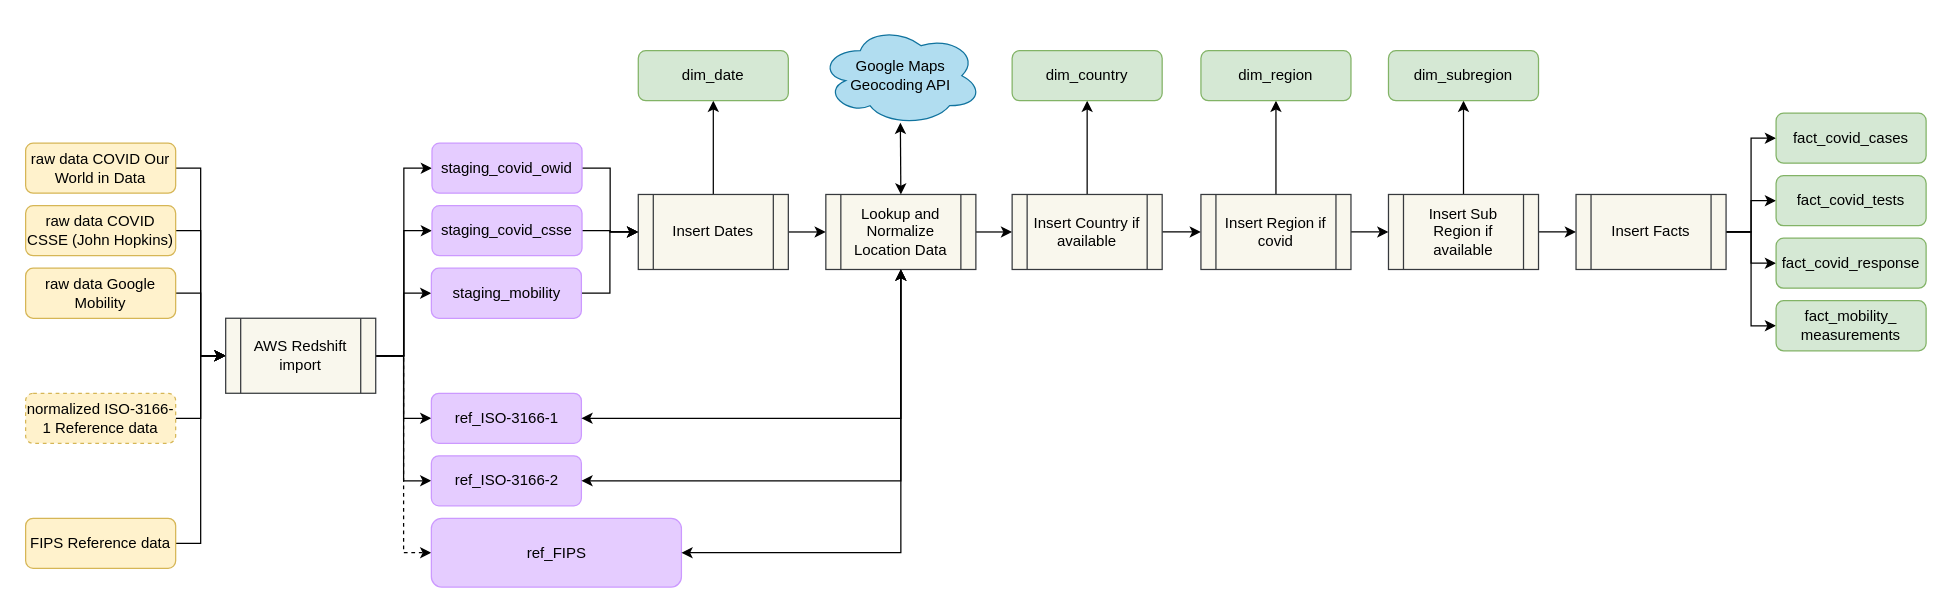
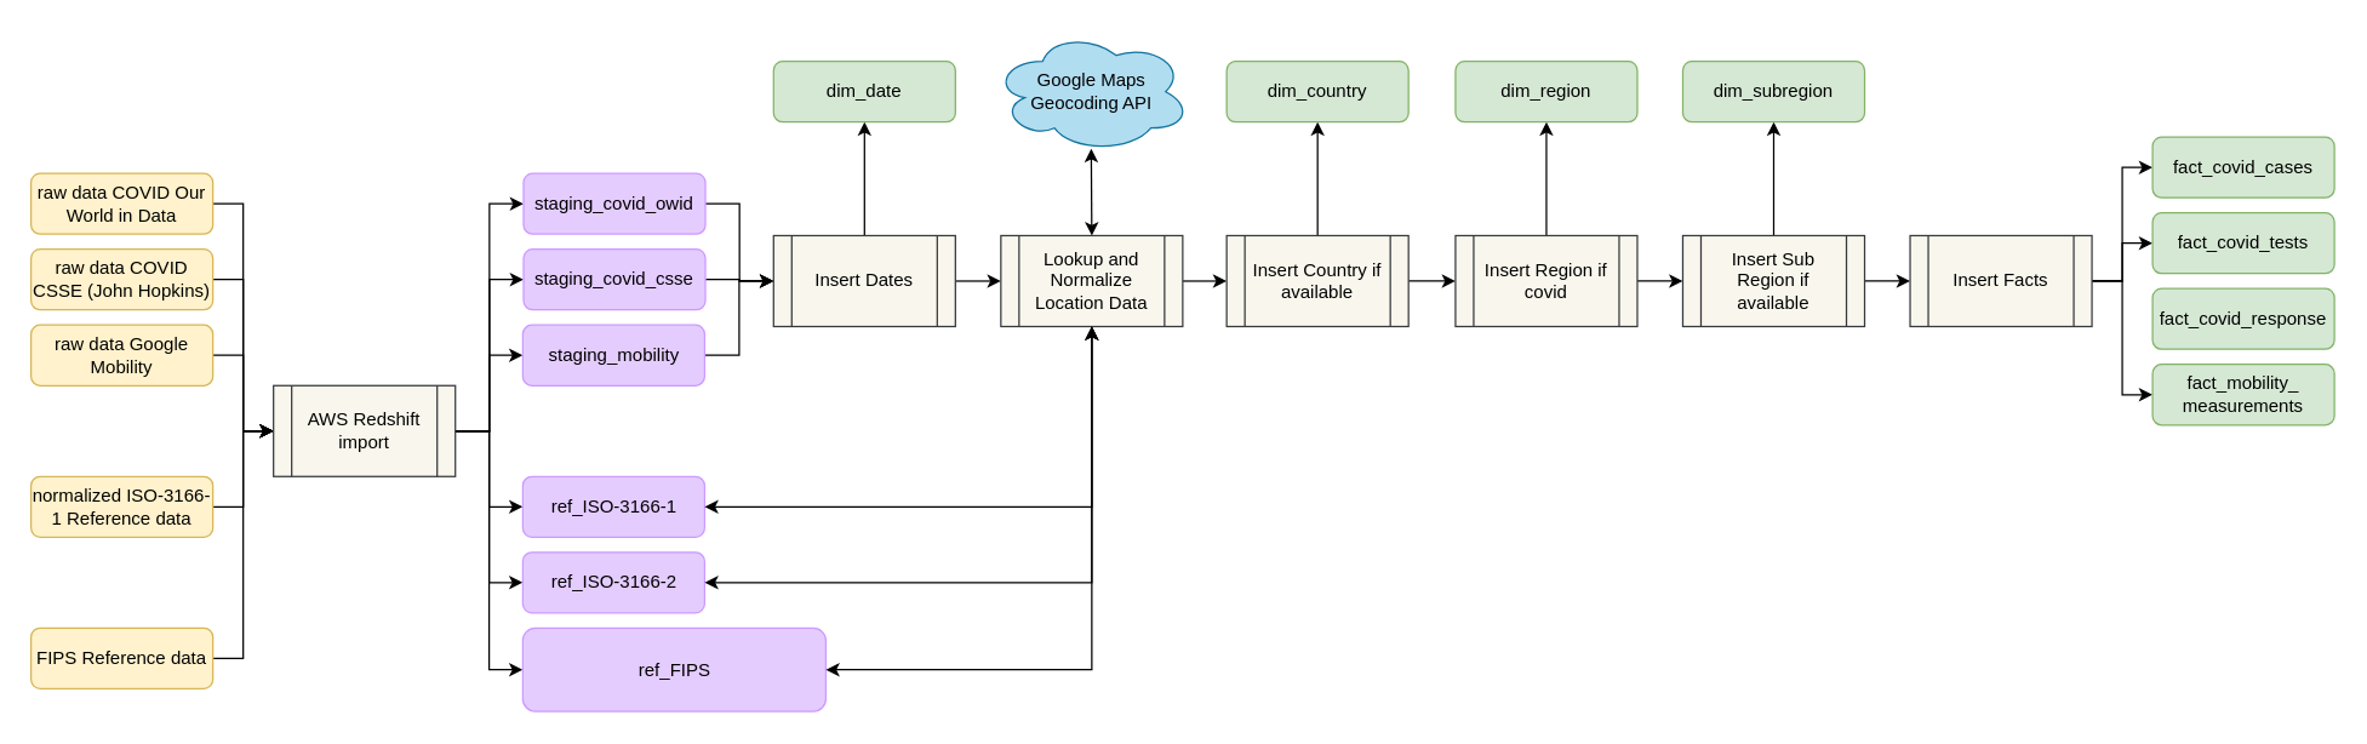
  <mxCell id="0" />
  <mxCell id="1" parent="0" />
  <mxCell id="2" value="Google Maps&lt;br&gt;Geocoding API" style="ellipse;shape=cloud;whiteSpace=wrap;html=1;fillColor=#b1ddf0;strokeColor=#10739e;" parent="1" vertex="1"><mxGeometry x="655" y="20" width="130" height="80" as="geometry" /></mxCell>
  <mxCell id="3" style="edgeStyle=orthogonalEdgeStyle;rounded=0;orthogonalLoop=1;jettySize=auto;html=1;exitX=1;exitY=0.5;exitDx=0;exitDy=0;entryX=0;entryY=0.5;entryDx=0;entryDy=0;" parent="1" source="4" target="19" edge="1"><mxGeometry relative="1" as="geometry" /></mxCell>
  <mxCell id="4" value="raw data COVID CSSE (John Hopkins)" style="rounded=1;whiteSpace=wrap;html=1;fontSize=12;glass=0;strokeWidth=1;shadow=0;fillColor=#fff2cc;strokeColor=#d6b656;" parent="1" vertex="1"><mxGeometry x="20" y="164" width="120" height="40" as="geometry" /></mxCell>
  <mxCell id="5" style="edgeStyle=orthogonalEdgeStyle;rounded=0;orthogonalLoop=1;jettySize=auto;html=1;exitX=1;exitY=0.5;exitDx=0;exitDy=0;entryX=0;entryY=0.5;entryDx=0;entryDy=0;" parent="1" source="6" target="19" edge="1"><mxGeometry relative="1" as="geometry"><mxPoint x="180" y="234" as="targetPoint" /></mxGeometry></mxCell>
  <mxCell id="6" value="raw data COVID Our World in Data" style="rounded=1;whiteSpace=wrap;html=1;fontSize=12;glass=0;strokeWidth=1;shadow=0;fillColor=#fff2cc;strokeColor=#d6b656;" parent="1" vertex="1"><mxGeometry x="20" y="114" width="120" height="40" as="geometry" /></mxCell>
  <mxCell id="7" style="edgeStyle=orthogonalEdgeStyle;rounded=0;orthogonalLoop=1;jettySize=auto;html=1;exitX=1;exitY=0.5;exitDx=0;exitDy=0;entryX=0;entryY=0.5;entryDx=0;entryDy=0;" parent="1" source="8" target="19" edge="1"><mxGeometry relative="1" as="geometry" /></mxCell>
  <mxCell id="8" value="raw data Google Mobility" style="rounded=1;whiteSpace=wrap;html=1;fontSize=12;glass=0;strokeWidth=1;shadow=0;fillColor=#fff2cc;strokeColor=#d6b656;" parent="1" vertex="1"><mxGeometry x="20" y="214" width="120" height="40" as="geometry" /></mxCell>
  <mxCell id="9" style="edgeStyle=orthogonalEdgeStyle;rounded=0;orthogonalLoop=1;jettySize=auto;html=1;exitX=1;exitY=0.5;exitDx=0;exitDy=0;entryX=0;entryY=0.5;entryDx=0;entryDy=0;" parent="1" source="10" target="19" edge="1"><mxGeometry relative="1" as="geometry" /></mxCell>
- <mxCell id="10" value="normalized ISO-3166-1 Reference data" style="rounded=1;whiteSpace=wrap;html=1;fontSize=12;glass=0;strokeWidth=1;shadow=0;fillColor=#fff2cc;strokeColor=#d6b656;dashed=1;" parent="1" vertex="1"><mxGeometry x="20" y="314" width="120" height="40" as="geometry" /></mxCell>
+ <mxCell id="10" value="normalized ISO-3166-1 Reference data" style="rounded=1;whiteSpace=wrap;html=1;fontSize=12;glass=0;strokeWidth=1;shadow=0;fillColor=#fff2cc;strokeColor=#d6b656;" parent="1" vertex="1"><mxGeometry x="20" y="314" width="120" height="40" as="geometry" /></mxCell>
  <mxCell id="11" style="edgeStyle=orthogonalEdgeStyle;rounded=0;orthogonalLoop=1;jettySize=auto;html=1;exitX=1;exitY=0.5;exitDx=0;exitDy=0;entryX=0;entryY=0.5;entryDx=0;entryDy=0;" parent="1" source="12" target="19" edge="1"><mxGeometry relative="1" as="geometry"><mxPoint x="170" y="284" as="targetPoint" /></mxGeometry></mxCell>
  <mxCell id="12" value="FIPS Reference data" style="rounded=1;whiteSpace=wrap;html=1;fontSize=12;glass=0;strokeWidth=1;shadow=0;fillColor=#fff2cc;strokeColor=#d6b656;" parent="1" vertex="1"><mxGeometry x="20" y="414" width="120" height="40" as="geometry" /></mxCell>
  <mxCell id="13" style="edgeStyle=orthogonalEdgeStyle;rounded=0;orthogonalLoop=1;jettySize=auto;html=1;exitX=1;exitY=0.5;exitDx=0;exitDy=0;entryX=0;entryY=0.5;entryDx=0;entryDy=0;" parent="1" source="19" target="23" edge="1"><mxGeometry relative="1" as="geometry" /></mxCell>
  <mxCell id="14" style="edgeStyle=orthogonalEdgeStyle;rounded=0;orthogonalLoop=1;jettySize=auto;html=1;exitX=1;exitY=0.5;exitDx=0;exitDy=0;entryX=0;entryY=0.5;entryDx=0;entryDy=0;" parent="1" source="19" target="21" edge="1"><mxGeometry relative="1" as="geometry" /></mxCell>
  <mxCell id="15" style="edgeStyle=orthogonalEdgeStyle;rounded=0;orthogonalLoop=1;jettySize=auto;html=1;exitX=1;exitY=0.5;exitDx=0;exitDy=0;entryX=0;entryY=0.5;entryDx=0;entryDy=0;" parent="1" source="19" target="25" edge="1"><mxGeometry relative="1" as="geometry" /></mxCell>
  <mxCell id="16" style="edgeStyle=orthogonalEdgeStyle;rounded=0;orthogonalLoop=1;jettySize=auto;html=1;exitX=1;exitY=0.5;exitDx=0;exitDy=0;entryX=0;entryY=0.5;entryDx=0;entryDy=0;" parent="1" source="19" target="26" edge="1"><mxGeometry relative="1" as="geometry" /></mxCell>
  <mxCell id="17" style="edgeStyle=orthogonalEdgeStyle;rounded=0;orthogonalLoop=1;jettySize=auto;html=1;exitX=1;exitY=0.5;exitDx=0;exitDy=0;entryX=0;entryY=0.5;entryDx=0;entryDy=0;" parent="1" source="19" target="27" edge="1"><mxGeometry relative="1" as="geometry" /></mxCell>
- <mxCell id="18" style="edgeStyle=orthogonalEdgeStyle;rounded=0;orthogonalLoop=1;jettySize=auto;html=1;exitX=1;exitY=0.5;exitDx=0;exitDy=0;entryX=0;entryY=0.5;entryDx=0;entryDy=0;dashed=1;" parent="1" source="19" target="28" edge="1"><mxGeometry relative="1" as="geometry" /></mxCell>
+ <mxCell id="18" style="edgeStyle=orthogonalEdgeStyle;rounded=0;orthogonalLoop=1;jettySize=auto;html=1;exitX=1;exitY=0.5;exitDx=0;exitDy=0;entryX=0;entryY=0.5;entryDx=0;entryDy=0;" parent="1" source="19" target="28" edge="1"><mxGeometry relative="1" as="geometry" /></mxCell>
  <mxCell id="19" value="AWS Redshift import" style="shape=process;whiteSpace=wrap;html=1;backgroundOutline=1;fillColor=#f9f7ed;strokeColor=#36393d;" parent="1" vertex="1"><mxGeometry x="180" y="254" width="120" height="60" as="geometry" /></mxCell>
  <mxCell id="20" style="edgeStyle=orthogonalEdgeStyle;rounded=0;orthogonalLoop=1;jettySize=auto;html=1;exitX=1;exitY=0.5;exitDx=0;exitDy=0;entryX=0;entryY=0.5;entryDx=0;entryDy=0;" edge="1" parent="1" source="21" target="31"><mxGeometry relative="1" as="geometry"><mxPoint x="480" y="183.833" as="targetPoint" /></mxGeometry></mxCell>
  <mxCell id="21" value="staging_covid_csse" style="rounded=1;whiteSpace=wrap;html=1;fontSize=12;glass=0;strokeWidth=1;shadow=0;fillColor=#E5CCFF;strokeColor=#CC99FF;" parent="1" vertex="1"><mxGeometry x="345" y="164" width="120" height="40" as="geometry" /></mxCell>
  <mxCell id="22" style="edgeStyle=orthogonalEdgeStyle;rounded=0;orthogonalLoop=1;jettySize=auto;html=1;exitX=1;exitY=0.5;exitDx=0;exitDy=0;entryX=0;entryY=0.5;entryDx=0;entryDy=0;" edge="1" parent="1" source="23" target="31"><mxGeometry relative="1" as="geometry" /></mxCell>
  <mxCell id="23" value="staging_covid_owid" style="rounded=1;whiteSpace=wrap;html=1;fontSize=12;glass=0;strokeWidth=1;shadow=0;fillColor=#E5CCFF;strokeColor=#CC99FF;" parent="1" vertex="1"><mxGeometry x="345" y="114" width="120" height="40" as="geometry" /></mxCell>
  <mxCell id="24" style="edgeStyle=orthogonalEdgeStyle;rounded=0;orthogonalLoop=1;jettySize=auto;html=1;exitX=1;exitY=0.5;exitDx=0;exitDy=0;entryX=0;entryY=0.5;entryDx=0;entryDy=0;" edge="1" parent="1" source="25" target="31"><mxGeometry relative="1" as="geometry" /></mxCell>
  <mxCell id="25" value="staging_mobility" style="rounded=1;whiteSpace=wrap;html=1;fontSize=12;glass=0;strokeWidth=1;shadow=0;fillColor=#E5CCFF;strokeColor=#CC99FF;" parent="1" vertex="1"><mxGeometry x="344.5" y="214" width="120" height="40" as="geometry" /></mxCell>
  <mxCell id="26" value="ref_ISO-3166-1" style="rounded=1;whiteSpace=wrap;html=1;fontSize=12;glass=0;strokeWidth=1;shadow=0;fillColor=#E5CCFF;strokeColor=#CC99FF;" parent="1" vertex="1"><mxGeometry x="344.5" y="314" width="120" height="40" as="geometry" /></mxCell>
  <mxCell id="27" value="ref_ISO-3166-2" style="rounded=1;whiteSpace=wrap;html=1;fontSize=12;glass=0;strokeWidth=1;shadow=0;fillColor=#E5CCFF;strokeColor=#CC99FF;" parent="1" vertex="1"><mxGeometry x="344.5" y="364" width="120" height="40" as="geometry" /></mxCell>
  <mxCell id="28" value="ref_FIPS" style="rounded=1;whiteSpace=wrap;html=1;fontSize=12;glass=0;strokeWidth=1;shadow=0;fillColor=#E5CCFF;strokeColor=#CC99FF;" parent="1" vertex="1"><mxGeometry x="344.5" y="414" width="200" height="55" as="geometry" /></mxCell>
  <mxCell id="29" style="edgeStyle=orthogonalEdgeStyle;rounded=0;orthogonalLoop=1;jettySize=auto;html=1;exitX=0.5;exitY=0;exitDx=0;exitDy=0;entryX=0.5;entryY=1;entryDx=0;entryDy=0;" parent="1" source="31" target="32" edge="1"><mxGeometry relative="1" as="geometry" /></mxCell>
  <mxCell id="30" style="edgeStyle=orthogonalEdgeStyle;rounded=0;orthogonalLoop=1;jettySize=auto;html=1;exitX=1;exitY=0.5;exitDx=0;exitDy=0;entryX=0;entryY=0.5;entryDx=0;entryDy=0;" parent="1" source="31" target="34" edge="1"><mxGeometry relative="1" as="geometry" /></mxCell>
  <mxCell id="31" value="Insert Dates" style="shape=process;whiteSpace=wrap;html=1;backgroundOutline=1;fillColor=#f9f7ed;strokeColor=#36393d;" parent="1" vertex="1"><mxGeometry x="510" y="155" width="120" height="60" as="geometry" /></mxCell>
  <mxCell id="32" value="dim_date" style="rounded=1;whiteSpace=wrap;html=1;fontSize=12;glass=0;strokeWidth=1;shadow=0;fillColor=#d5e8d4;strokeColor=#82b366;" parent="1" vertex="1"><mxGeometry x="510" y="40" width="120" height="40" as="geometry" /></mxCell>
  <mxCell id="33" style="edgeStyle=orthogonalEdgeStyle;rounded=0;orthogonalLoop=1;jettySize=auto;html=1;exitX=1;exitY=0.5;exitDx=0;exitDy=0;entryX=0;entryY=0.5;entryDx=0;entryDy=0;" parent="1" source="34" target="37" edge="1"><mxGeometry relative="1" as="geometry" /></mxCell>
  <mxCell id="34" value="Lookup and Normalize Location Data" style="shape=process;whiteSpace=wrap;html=1;backgroundOutline=1;fillColor=#f9f7ed;strokeColor=#36393d;" parent="1" vertex="1"><mxGeometry x="660" y="155" width="120" height="60" as="geometry" /></mxCell>
  <mxCell id="35" value="" style="edgeStyle=orthogonalEdgeStyle;rounded=0;orthogonalLoop=1;jettySize=auto;html=1;" parent="1" source="37" target="40" edge="1"><mxGeometry relative="1" as="geometry" /></mxCell>
  <mxCell id="36" style="edgeStyle=orthogonalEdgeStyle;rounded=0;orthogonalLoop=1;jettySize=auto;html=1;exitX=0.5;exitY=0;exitDx=0;exitDy=0;entryX=0.5;entryY=1;entryDx=0;entryDy=0;" parent="1" source="37" target="44" edge="1"><mxGeometry relative="1" as="geometry" /></mxCell>
  <mxCell id="37" value="Insert Country if available" style="shape=process;whiteSpace=wrap;html=1;backgroundOutline=1;fillColor=#f9f7ed;strokeColor=#36393d;" parent="1" vertex="1"><mxGeometry x="809" y="155" width="120" height="60" as="geometry" /></mxCell>
  <mxCell id="38" value="" style="edgeStyle=orthogonalEdgeStyle;rounded=0;orthogonalLoop=1;jettySize=auto;html=1;" parent="1" source="40" target="43" edge="1"><mxGeometry relative="1" as="geometry" /></mxCell>
  <mxCell id="39" value="" style="edgeStyle=orthogonalEdgeStyle;rounded=0;orthogonalLoop=1;jettySize=auto;html=1;entryX=0.5;entryY=1;entryDx=0;entryDy=0;" parent="1" source="40" target="45" edge="1"><mxGeometry relative="1" as="geometry"><mxPoint x="1020" y="75" as="targetPoint" /></mxGeometry></mxCell>
  <mxCell id="40" value="Insert Region if covid" style="shape=process;whiteSpace=wrap;html=1;backgroundOutline=1;fillColor=#f9f7ed;strokeColor=#36393d;" parent="1" vertex="1"><mxGeometry x="960" y="155" width="120" height="60" as="geometry" /></mxCell>
  <mxCell id="41" value="" style="edgeStyle=orthogonalEdgeStyle;rounded=0;orthogonalLoop=1;jettySize=auto;html=1;entryX=0;entryY=0.5;entryDx=0;entryDy=0;" parent="1" source="43" target="54" edge="1"><mxGeometry relative="1" as="geometry"><mxPoint x="1260" y="185" as="targetPoint" /></mxGeometry></mxCell>
  <mxCell id="42" style="edgeStyle=orthogonalEdgeStyle;rounded=0;orthogonalLoop=1;jettySize=auto;html=1;exitX=0.5;exitY=0;exitDx=0;exitDy=0;entryX=0.5;entryY=1;entryDx=0;entryDy=0;" parent="1" source="43" target="46" edge="1"><mxGeometry relative="1" as="geometry" /></mxCell>
  <mxCell id="43" value="Insert Sub Region if available" style="shape=process;whiteSpace=wrap;html=1;backgroundOutline=1;fillColor=#f9f7ed;strokeColor=#36393d;" parent="1" vertex="1"><mxGeometry x="1110" y="155" width="120" height="60" as="geometry" /></mxCell>
  <mxCell id="44" value="dim_country" style="rounded=1;whiteSpace=wrap;html=1;fontSize=12;glass=0;strokeWidth=1;shadow=0;fillColor=#d5e8d4;strokeColor=#82b366;" parent="1" vertex="1"><mxGeometry x="809" y="40" width="120" height="40" as="geometry" /></mxCell>
  <mxCell id="45" value="dim_region" style="rounded=1;whiteSpace=wrap;html=1;fontSize=12;glass=0;strokeWidth=1;shadow=0;fillColor=#d5e8d4;strokeColor=#82b366;" parent="1" vertex="1"><mxGeometry x="960" y="40" width="120" height="40" as="geometry" /></mxCell>
  <mxCell id="46" value="dim_subregion" style="rounded=1;whiteSpace=wrap;html=1;fontSize=12;glass=0;strokeWidth=1;shadow=0;fillColor=#d5e8d4;strokeColor=#82b366;" parent="1" vertex="1"><mxGeometry x="1110" y="40" width="120" height="40" as="geometry" /></mxCell>
  <mxCell id="47" value="" style="endArrow=classic;startArrow=classic;html=1;exitX=1;exitY=0.5;exitDx=0;exitDy=0;entryX=0.5;entryY=1;entryDx=0;entryDy=0;edgeStyle=orthogonalEdgeStyle;rounded=0;" parent="1" source="26" target="34" edge="1"><mxGeometry width="50" height="50" relative="1" as="geometry"><mxPoint x="570" y="354" as="sourcePoint" /><mxPoint x="620" y="304" as="targetPoint" /></mxGeometry></mxCell>
  <mxCell id="48" value="" style="endArrow=classic;startArrow=classic;html=1;exitX=1;exitY=0.5;exitDx=0;exitDy=0;entryX=0.5;entryY=1;entryDx=0;entryDy=0;edgeStyle=orthogonalEdgeStyle;rounded=0;" parent="1" source="27" target="34" edge="1"><mxGeometry width="50" height="50" relative="1" as="geometry"><mxPoint x="474.5" y="344" as="sourcePoint" /><mxPoint x="730" y="249" as="targetPoint" /></mxGeometry></mxCell>
  <mxCell id="49" value="" style="endArrow=classic;startArrow=classic;html=1;exitX=1;exitY=0.5;exitDx=0;exitDy=0;entryX=0.5;entryY=1;entryDx=0;entryDy=0;edgeStyle=orthogonalEdgeStyle;rounded=0;" parent="1" source="28" target="34" edge="1"><mxGeometry width="50" height="50" relative="1" as="geometry"><mxPoint x="484.5" y="354" as="sourcePoint" /><mxPoint x="740" y="259" as="targetPoint" /></mxGeometry></mxCell>
  <mxCell id="50" style="edgeStyle=orthogonalEdgeStyle;rounded=0;orthogonalLoop=1;jettySize=auto;html=1;exitX=1;exitY=0.5;exitDx=0;exitDy=0;entryX=0;entryY=0.5;entryDx=0;entryDy=0;" parent="1" source="54" target="56" edge="1"><mxGeometry relative="1" as="geometry" /></mxCell>
  <mxCell id="51" style="edgeStyle=orthogonalEdgeStyle;rounded=0;orthogonalLoop=1;jettySize=auto;html=1;exitX=1;exitY=0.5;exitDx=0;exitDy=0;entryX=0;entryY=0.5;entryDx=0;entryDy=0;" parent="1" source="54" target="57" edge="1"><mxGeometry relative="1" as="geometry" /></mxCell>
- <mxCell id="52" style="edgeStyle=orthogonalEdgeStyle;rounded=0;orthogonalLoop=1;jettySize=auto;html=1;exitX=1;exitY=0.5;exitDx=0;exitDy=0;entryX=0;entryY=0.5;entryDx=0;entryDy=0;" parent="1" source="54" target="58" edge="1"><mxGeometry relative="1" as="geometry" /></mxCell>
  <mxCell id="53" style="edgeStyle=orthogonalEdgeStyle;rounded=0;orthogonalLoop=1;jettySize=auto;html=1;exitX=1;exitY=0.5;exitDx=0;exitDy=0;entryX=0;entryY=0.5;entryDx=0;entryDy=0;" parent="1" source="54" target="59" edge="1"><mxGeometry relative="1" as="geometry" /></mxCell>
  <mxCell id="54" value="Insert Facts" style="shape=process;whiteSpace=wrap;html=1;backgroundOutline=1;fillColor=#f9f7ed;strokeColor=#36393d;" parent="1" vertex="1"><mxGeometry x="1260" y="155" width="120" height="60" as="geometry" /></mxCell>
  <mxCell id="55" value="" style="endArrow=classic;startArrow=classic;html=1;exitX=0.5;exitY=0;exitDx=0;exitDy=0;entryX=0.497;entryY=0.97;entryDx=0;entryDy=0;entryPerimeter=0;" parent="1" source="34" target="2" edge="1"><mxGeometry width="50" height="50" relative="1" as="geometry"><mxPoint x="630" y="290" as="sourcePoint" /><mxPoint x="718" y="110" as="targetPoint" /></mxGeometry></mxCell>
  <mxCell id="56" value="fact_covid_cases" style="rounded=1;whiteSpace=wrap;html=1;fontSize=12;glass=0;strokeWidth=1;shadow=0;fillColor=#d5e8d4;strokeColor=#82b366;" parent="1" vertex="1"><mxGeometry x="1420" y="90" width="120" height="40" as="geometry" /></mxCell>
  <mxCell id="57" value="fact_covid_tests" style="rounded=1;whiteSpace=wrap;html=1;fontSize=12;glass=0;strokeWidth=1;shadow=0;fillColor=#d5e8d4;strokeColor=#82b366;" parent="1" vertex="1"><mxGeometry x="1420" y="140" width="120" height="40" as="geometry" /></mxCell>
  <mxCell id="58" value="fact_covid_response" style="rounded=1;whiteSpace=wrap;html=1;fontSize=12;glass=0;strokeWidth=1;shadow=0;fillColor=#d5e8d4;strokeColor=#82b366;" parent="1" vertex="1"><mxGeometry x="1420" y="190" width="120" height="40" as="geometry" /></mxCell>
  <mxCell id="59" value="fact_mobility_&lt;br&gt;measurements" style="rounded=1;whiteSpace=wrap;html=1;fontSize=12;glass=0;strokeWidth=1;shadow=0;fillColor=#d5e8d4;strokeColor=#82b366;" parent="1" vertex="1"><mxGeometry x="1420" y="240" width="120" height="40" as="geometry" /></mxCell>
